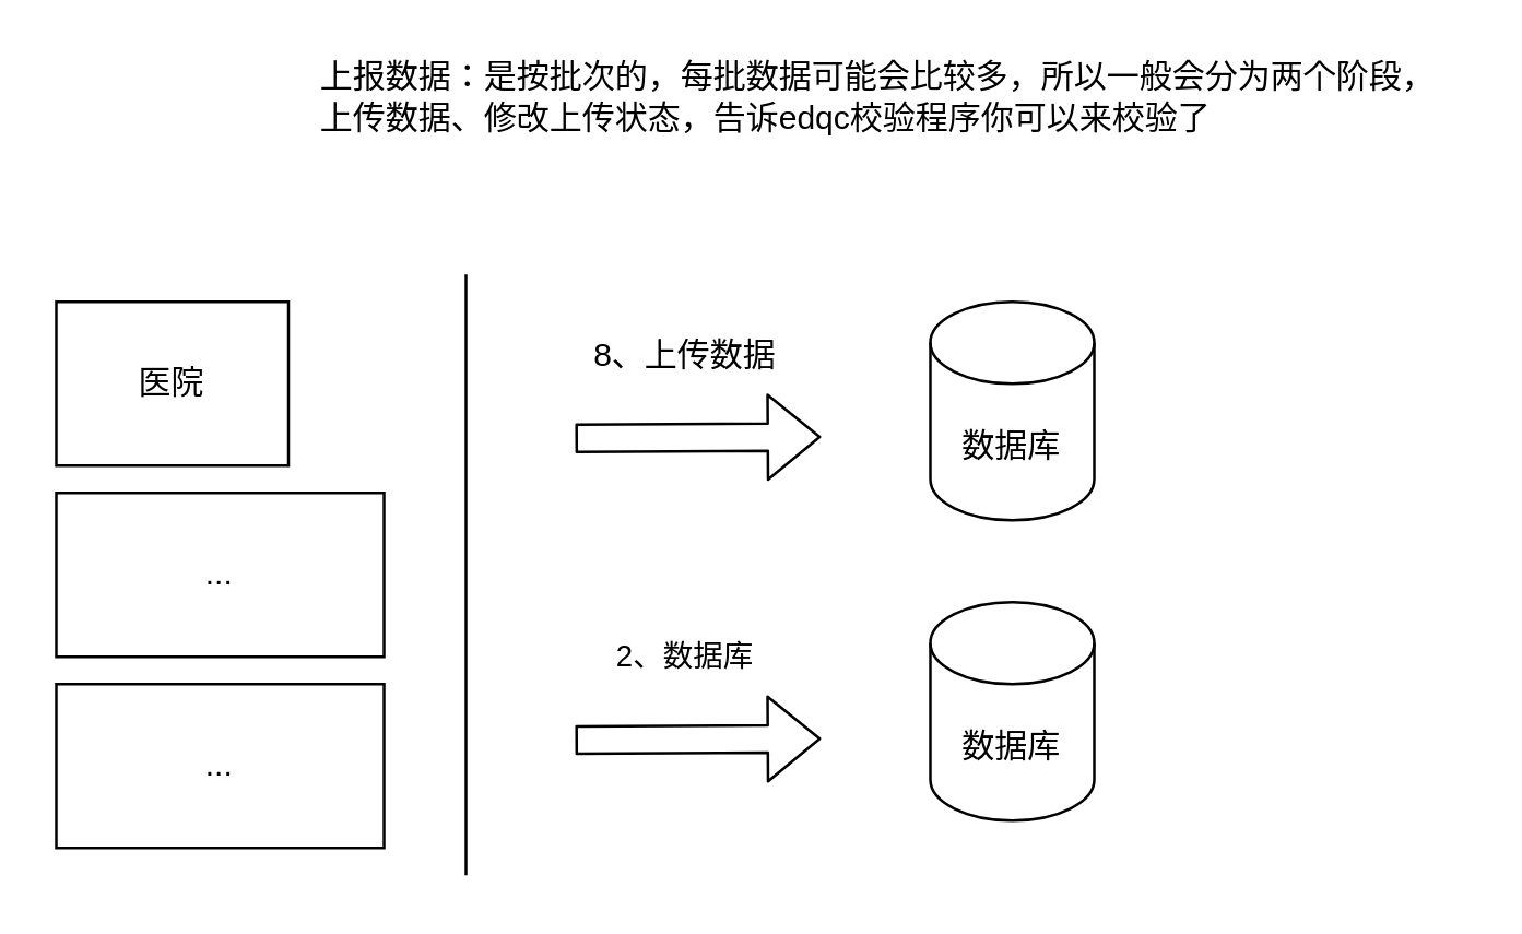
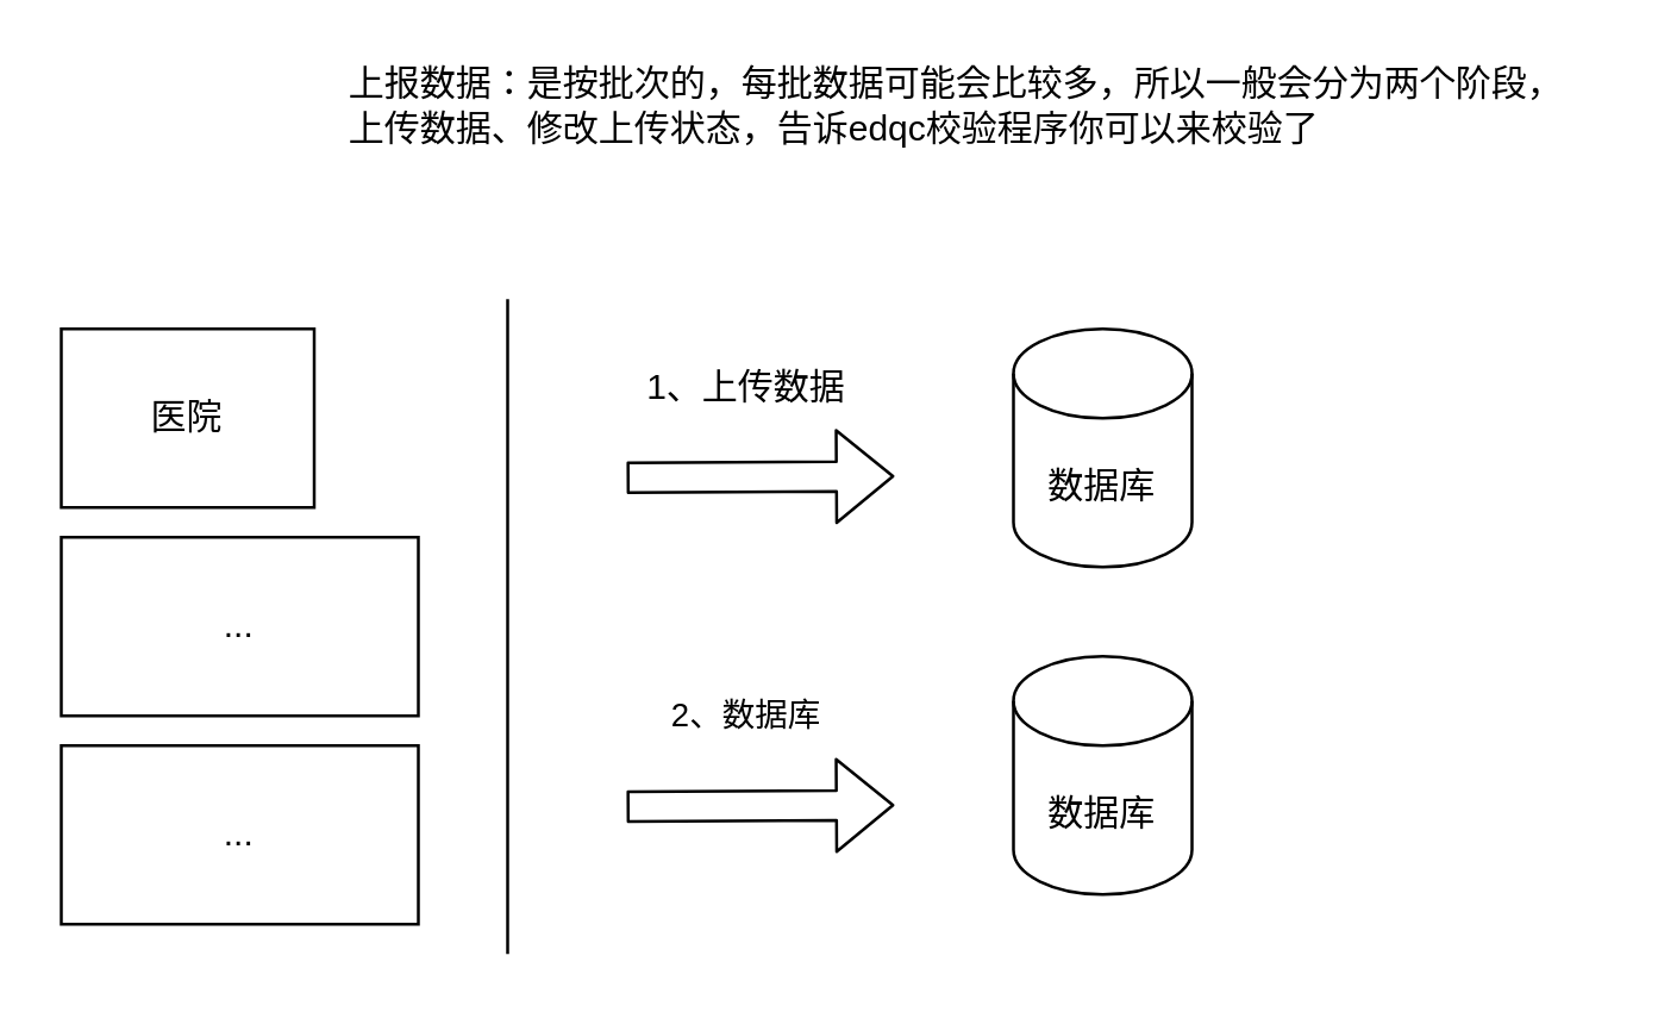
  <mxCell id="0" />
  <mxCell id="1" parent="0" />
  <mxCell id="2" value="医院" style="rounded=0;whiteSpace=wrap;html=1;" vertex="1" parent="1"><mxGeometry x="20" y="110" width="85" height="60" as="geometry" /></mxCell>
  <mxCell id="3" value="..." style="rounded=0;whiteSpace=wrap;html=1;" vertex="1" parent="1"><mxGeometry x="20" y="180" width="120" height="60" as="geometry" /></mxCell>
  <mxCell id="4" value="..." style="rounded=0;whiteSpace=wrap;html=1;" vertex="1" parent="1"><mxGeometry x="20" y="250" width="120" height="60" as="geometry" /></mxCell>
  <mxCell id="5" value="数据库" style="shape=cylinder3;whiteSpace=wrap;html=1;boundedLbl=1;backgroundOutline=1;size=15;" vertex="1" parent="1"><mxGeometry x="340" y="110" width="60" height="80" as="geometry" /></mxCell>
  <mxCell id="6" value="" style="endArrow=none;html=1;" edge="1" parent="1"><mxGeometry width="50" height="50" relative="1" as="geometry"><mxPoint x="170" y="320" as="sourcePoint" /><mxPoint x="170" y="100" as="targetPoint" /></mxGeometry></mxCell>
  <mxCell id="7" value="上报数据：是按批次的，每批数据可能会比较多，所以一般会分为两个阶段，&lt;br&gt;上传数据、修改上传状态，告诉edqc校验程序你可以来校验了" style="text;html=1;align=left;verticalAlign=middle;resizable=0;points=[];autosize=1;" vertex="1" parent="1"><mxGeometry x="115" y="20" width="420" height="30" as="geometry" /></mxCell>
  <mxCell id="8" value="数据库" style="shape=cylinder3;whiteSpace=wrap;html=1;boundedLbl=1;backgroundOutline=1;size=15;" vertex="1" parent="1"><mxGeometry x="340" y="220" width="60" height="80" as="geometry" /></mxCell>
  <mxCell id="9" value="" style="shape=flexArrow;endArrow=classic;html=1;" edge="1" parent="1"><mxGeometry x="310" y="140" width="50" height="50" as="geometry"><mxPoint x="210" y="160" as="sourcePoint" /><mxPoint x="300" y="159.5" as="targetPoint" /></mxGeometry></mxCell>
- <mxCell id="10" value="8、上传数据" style="text;html=1;align=center;verticalAlign=middle;resizable=0;points=[];autosize=1;" vertex="1" parent="1"><mxGeometry x="210" y="120" width="80" height="20" as="geometry" /></mxCell>
+ <mxCell id="10" value="1、上传数据" style="text;html=1;align=center;verticalAlign=middle;resizable=0;points=[];autosize=1;" vertex="1" parent="1"><mxGeometry x="210" y="120" width="80" height="20" as="geometry" /></mxCell>
  <mxCell id="11" value="" style="shape=flexArrow;endArrow=classic;html=1;" edge="1" parent="1"><mxGeometry x="290" y="260" width="50" height="50" as="geometry"><mxPoint x="210" y="270.5" as="sourcePoint" /><mxPoint x="300" y="270" as="targetPoint" /></mxGeometry></mxCell>
  <mxCell id="12" value="&lt;span style=&quot;font-size: 11px ; background-color: rgb(255 , 255 , 255)&quot;&gt;2、数据库&lt;/span&gt;" style="text;html=1;align=center;verticalAlign=middle;resizable=0;points=[];autosize=1;" vertex="1" parent="1"><mxGeometry x="195" y="230" width="110" height="20" as="geometry" /></mxCell>
